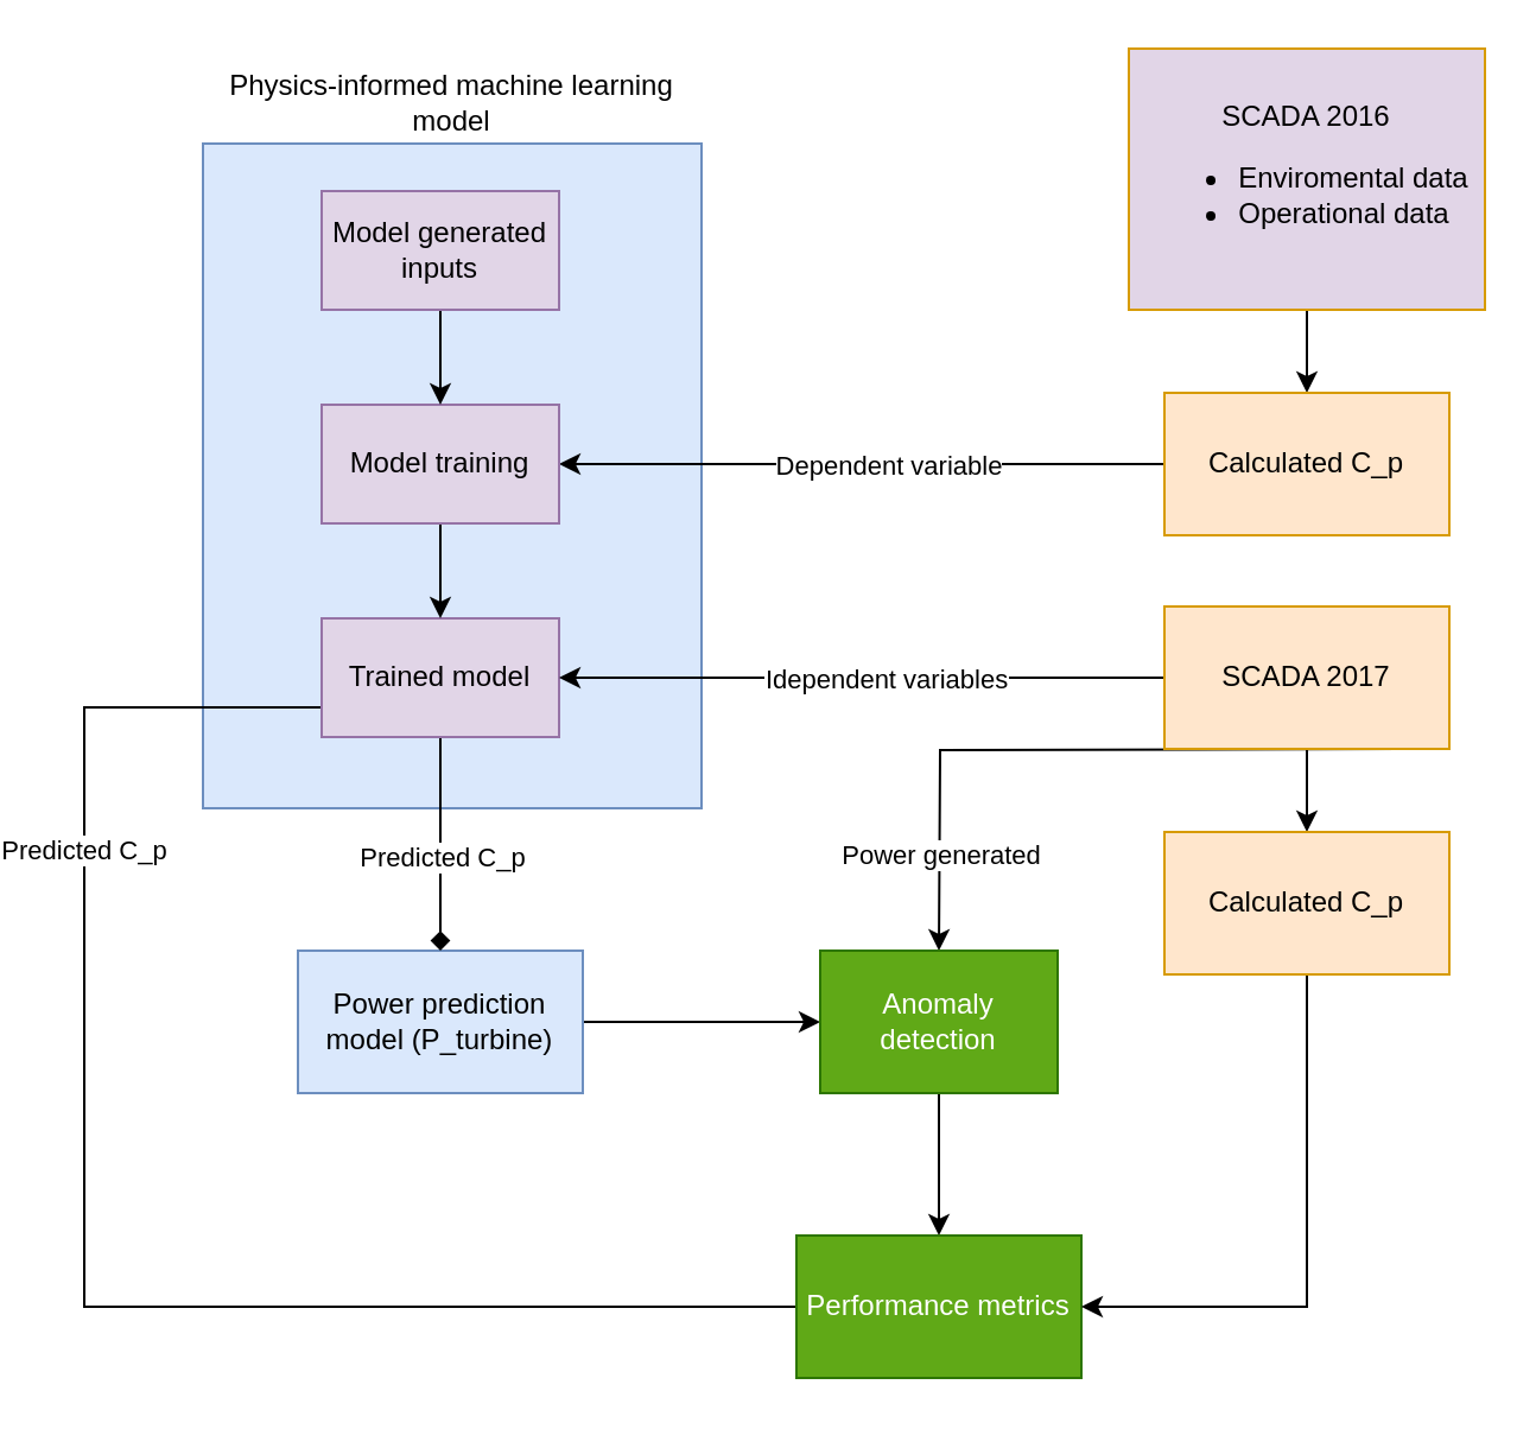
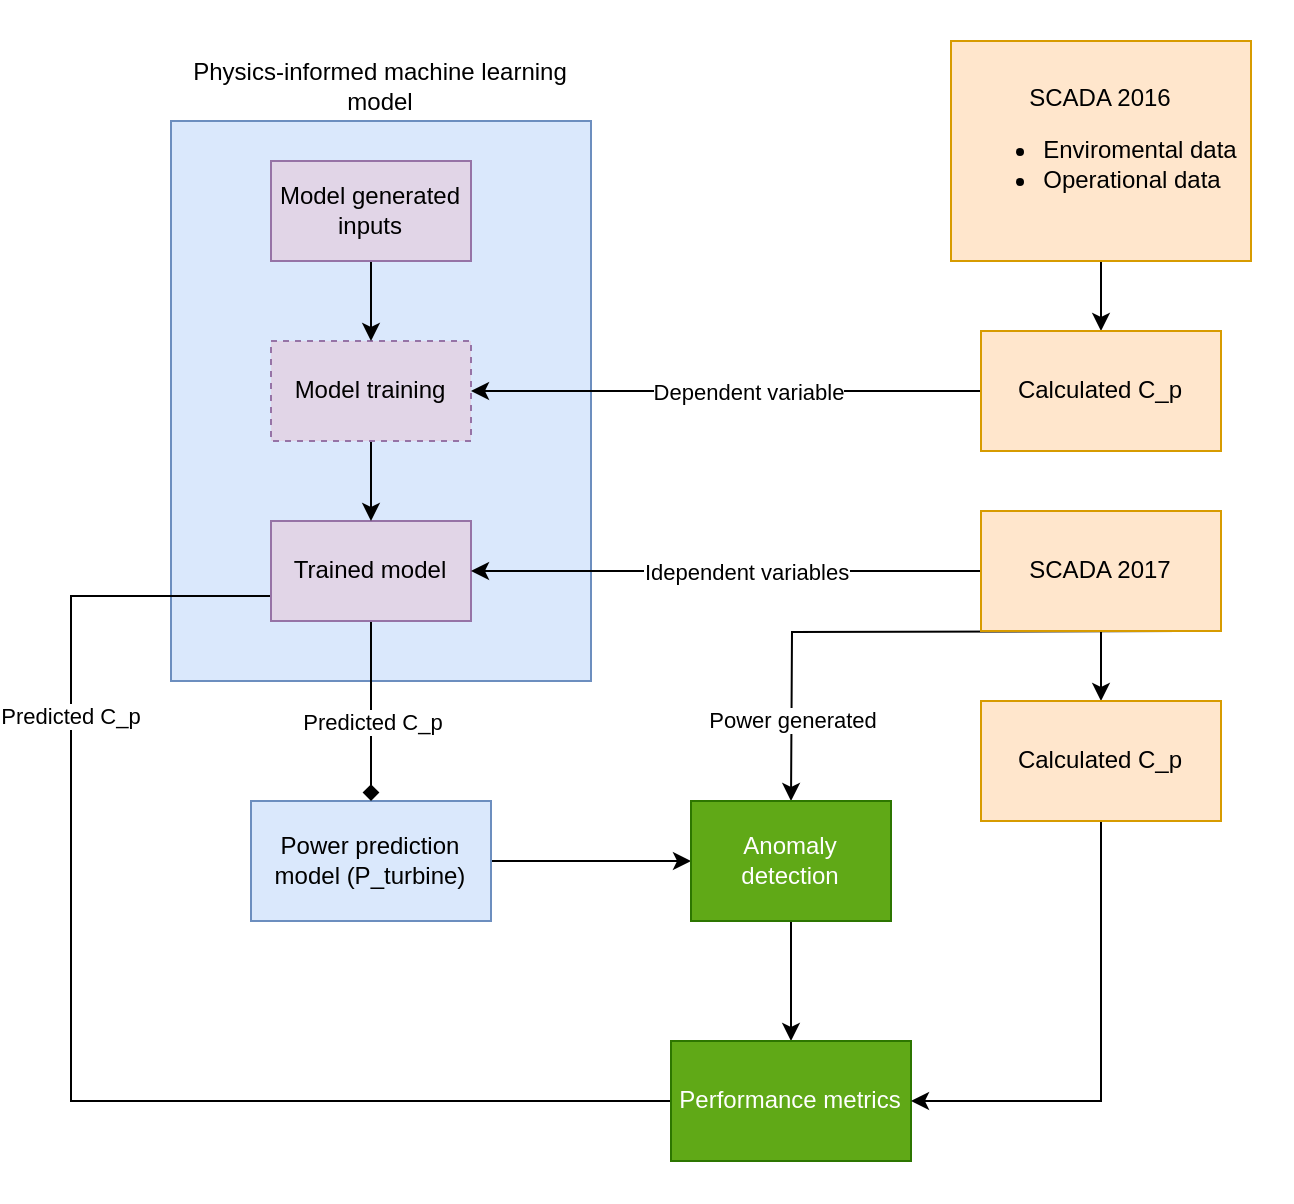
  <mxCell id="0" />
  <mxCell id="1" parent="0" />
  <mxCell id="2" value="Physics-informed machine learning model" style="rounded=0;whiteSpace=wrap;html=1;labelPosition=center;verticalLabelPosition=top;align=center;verticalAlign=bottom;fillColor=#dae8fc;strokeColor=#6c8ebf;" parent="1" vertex="1"><mxGeometry x="70" y="60" width="210" height="280" as="geometry" /></mxCell>
  <mxCell id="3" style="edgeStyle=orthogonalEdgeStyle;rounded=0;orthogonalLoop=1;jettySize=auto;html=1;entryX=0;entryY=0.5;entryDx=0;entryDy=0;" parent="1" source="4" edge="1"><mxGeometry relative="1" as="geometry"><mxPoint x="330" y="430" as="targetPoint" /></mxGeometry></mxCell>
  <mxCell id="4" value="Power prediction model (P_turbine)" style="rounded=0;whiteSpace=wrap;html=1;fillColor=#dae8fc;strokeColor=#6c8ebf;" parent="1" vertex="1"><mxGeometry x="110" y="400" width="120" height="60" as="geometry" /></mxCell>
  <mxCell id="5" style="edgeStyle=orthogonalEdgeStyle;rounded=0;orthogonalLoop=1;jettySize=auto;html=1;exitX=0;exitY=0.5;exitDx=0;exitDy=0;entryX=1;entryY=0.5;entryDx=0;entryDy=0;" parent="1" source="20" target="22" edge="1"><mxGeometry relative="1" as="geometry" /></mxCell>
  <mxCell id="6" value="Dependent variable" style="edgeLabel;html=1;align=center;verticalAlign=middle;resizable=0;points=[];" parent="5" vertex="1" connectable="0"><mxGeometry x="0.023" relative="1" as="geometry"><mxPoint x="13" as="offset" /></mxGeometry></mxCell>
  <mxCell id="7" style="edgeStyle=orthogonalEdgeStyle;rounded=0;orthogonalLoop=1;jettySize=auto;html=1;entryX=0.5;entryY=0;entryDx=0;entryDy=0;endArrow=diamond;" parent="1" source="11" target="4" edge="1"><mxGeometry relative="1" as="geometry" /></mxCell>
  <mxCell id="8" value="Predicted C_p" style="edgeLabel;html=1;align=center;verticalAlign=middle;resizable=0;points=[];" parent="7" vertex="1" connectable="0"><mxGeometry x="-0.215" relative="1" as="geometry"><mxPoint y="15" as="offset" /></mxGeometry></mxCell>
  <mxCell id="9" style="edgeStyle=orthogonalEdgeStyle;rounded=0;orthogonalLoop=1;jettySize=auto;html=1;entryX=0.5;entryY=0;entryDx=0;entryDy=0;" parent="1" edge="1"><mxGeometry relative="1" as="geometry"><mxPoint x="120" y="297.5" as="sourcePoint" /><mxPoint x="380" y="532.5" as="targetPoint" /><Array as="points"><mxPoint x="20" y="298" /><mxPoint x="20" y="550" /><mxPoint x="380" y="550" /></Array></mxGeometry></mxCell>
  <mxCell id="10" value="Predicted C_p" style="edgeLabel;html=1;align=center;verticalAlign=middle;resizable=0;points=[];" parent="9" vertex="1" connectable="0"><mxGeometry x="-0.384" y="-1" relative="1" as="geometry"><mxPoint y="-65" as="offset" /></mxGeometry></mxCell>
  <mxCell id="11" value="Trained model" style="rounded=0;whiteSpace=wrap;html=1;fillColor=#e1d5e7;strokeColor=#9673a6;" parent="1" vertex="1"><mxGeometry x="120" y="260" width="100" height="50" as="geometry" /></mxCell>
  <mxCell id="12" style="edgeStyle=orthogonalEdgeStyle;rounded=0;orthogonalLoop=1;jettySize=auto;html=1;" parent="1" source="13" target="20" edge="1"><mxGeometry relative="1" as="geometry" /></mxCell>
- <mxCell id="13" value="SCADA 2016&lt;div&gt;&lt;ul&gt;&lt;li&gt;Enviromental data&lt;/li&gt;&lt;li style=&quot;text-align: left;&quot;&gt;Operational data&lt;/li&gt;&lt;/ul&gt;&lt;/div&gt;" style="rounded=0;whiteSpace=wrap;html=1;fillColor=#e1d5e7;strokeColor=#d79b00;" parent="1" vertex="1"><mxGeometry x="460" y="20" width="150" height="110" as="geometry" /></mxCell>
+ <mxCell id="13" value="SCADA 2016&lt;div&gt;&lt;ul&gt;&lt;li&gt;Enviromental data&lt;/li&gt;&lt;li style=&quot;text-align: left;&quot;&gt;Operational data&lt;/li&gt;&lt;/ul&gt;&lt;/div&gt;" style="rounded=0;whiteSpace=wrap;html=1;fillColor=#ffe6cc;strokeColor=#d79b00;" parent="1" vertex="1"><mxGeometry x="460" y="20" width="150" height="110" as="geometry" /></mxCell>
  <mxCell id="14" style="edgeStyle=orthogonalEdgeStyle;rounded=0;orthogonalLoop=1;jettySize=auto;html=1;entryX=1;entryY=0.5;entryDx=0;entryDy=0;" parent="1" source="19" target="11" edge="1"><mxGeometry relative="1" as="geometry" /></mxCell>
  <mxCell id="15" value="Idependent variables" style="edgeLabel;html=1;align=center;verticalAlign=middle;resizable=0;points=[];" parent="14" vertex="1" connectable="0"><mxGeometry x="-0.071" relative="1" as="geometry"><mxPoint as="offset" /></mxGeometry></mxCell>
  <mxCell id="16" style="edgeStyle=orthogonalEdgeStyle;rounded=0;orthogonalLoop=1;jettySize=auto;html=1;" parent="1" edge="1"><mxGeometry relative="1" as="geometry"><mxPoint x="575" y="315" as="sourcePoint" /><mxPoint x="380" y="400" as="targetPoint" /></mxGeometry></mxCell>
  <mxCell id="17" value="Power generated" style="edgeLabel;html=1;align=center;verticalAlign=middle;resizable=0;points=[];" parent="16" vertex="1" connectable="0"><mxGeometry x="0.586" y="-2" relative="1" as="geometry"><mxPoint x="2" y="18" as="offset" /></mxGeometry></mxCell>
  <mxCell id="18" value="" style="edgeStyle=orthogonalEdgeStyle;rounded=0;orthogonalLoop=1;jettySize=auto;html=1;" parent="1" source="19" target="29" edge="1"><mxGeometry relative="1" as="geometry" /></mxCell>
  <mxCell id="19" value="SCADA 2017" style="rounded=0;whiteSpace=wrap;html=1;fillColor=#ffe6cc;strokeColor=#d79b00;" parent="1" vertex="1"><mxGeometry x="475" y="255" width="120" height="60" as="geometry" /></mxCell>
  <mxCell id="20" value="Calculated C_p" style="rounded=0;whiteSpace=wrap;html=1;fillColor=#ffe6cc;strokeColor=#d79b00;" parent="1" vertex="1"><mxGeometry x="475" y="165" width="120" height="60" as="geometry" /></mxCell>
  <mxCell id="21" style="edgeStyle=orthogonalEdgeStyle;rounded=0;orthogonalLoop=1;jettySize=auto;html=1;" parent="1" source="22" target="11" edge="1"><mxGeometry relative="1" as="geometry" /></mxCell>
- <mxCell id="22" value="Model training" style="rounded=0;whiteSpace=wrap;html=1;fillColor=#e1d5e7;strokeColor=#9673a6;" parent="1" vertex="1"><mxGeometry x="120" y="170" width="100" height="50" as="geometry" /></mxCell>
+ <mxCell id="22" value="Model training" style="rounded=0;whiteSpace=wrap;html=1;fillColor=#e1d5e7;strokeColor=#9673a6;dashed=1;" parent="1" vertex="1"><mxGeometry x="120" y="170" width="100" height="50" as="geometry" /></mxCell>
  <mxCell id="23" style="edgeStyle=orthogonalEdgeStyle;rounded=0;orthogonalLoop=1;jettySize=auto;html=1;entryX=0.5;entryY=0;entryDx=0;entryDy=0;" parent="1" source="24" target="22" edge="1"><mxGeometry relative="1" as="geometry" /></mxCell>
  <mxCell id="24" value="Model generated inputs" style="rounded=0;whiteSpace=wrap;html=1;fillColor=#e1d5e7;strokeColor=#9673a6;" parent="1" vertex="1"><mxGeometry x="120" y="80" width="100" height="50" as="geometry" /></mxCell>
  <mxCell id="25" style="edgeStyle=orthogonalEdgeStyle;rounded=0;orthogonalLoop=1;jettySize=auto;html=1;entryX=0.5;entryY=0;entryDx=0;entryDy=0;exitX=0.5;exitY=1;exitDx=0;exitDy=0;" parent="1" source="27" target="26" edge="1"><mxGeometry relative="1" as="geometry"><mxPoint x="430" y="430" as="sourcePoint" /></mxGeometry></mxCell>
  <mxCell id="26" value="Performance metrics" style="rounded=0;whiteSpace=wrap;html=1;fillColor=#60a917;fontColor=#ffffff;strokeColor=#2D7600;" parent="1" vertex="1"><mxGeometry x="320" y="520" width="120" height="60" as="geometry" /></mxCell>
  <mxCell id="27" value="Anomaly detection" style="rounded=0;whiteSpace=wrap;html=1;fillColor=#60a917;fontColor=#ffffff;strokeColor=#2D7600;" parent="1" vertex="1"><mxGeometry x="330" y="400" width="100" height="60" as="geometry" /></mxCell>
  <mxCell id="28" style="edgeStyle=orthogonalEdgeStyle;rounded=0;orthogonalLoop=1;jettySize=auto;html=1;entryX=1;entryY=0.5;entryDx=0;entryDy=0;exitX=0.5;exitY=1;exitDx=0;exitDy=0;" parent="1" source="29" target="26" edge="1"><mxGeometry relative="1" as="geometry" /></mxCell>
  <mxCell id="29" value="Calculated&lt;span style=&quot;background-color: initial;&quot;&gt;&amp;nbsp;C_p&lt;/span&gt;" style="rounded=0;whiteSpace=wrap;html=1;fillColor=#ffe6cc;strokeColor=#d79b00;" parent="1" vertex="1"><mxGeometry x="475" y="350" width="120" height="60" as="geometry" /></mxCell>
